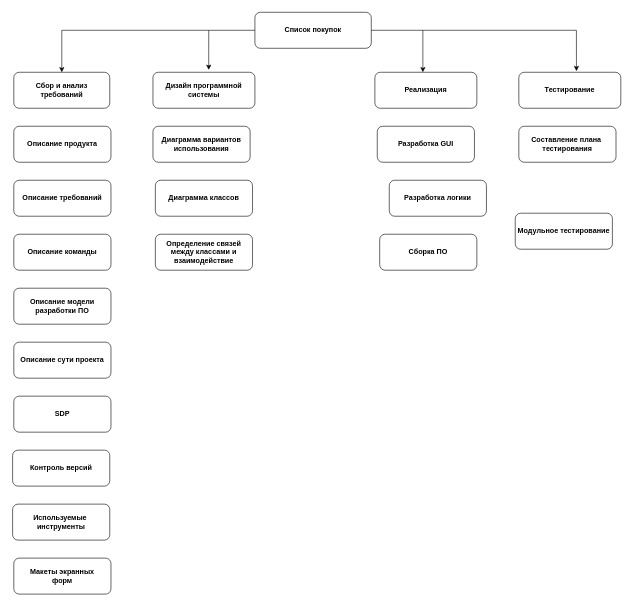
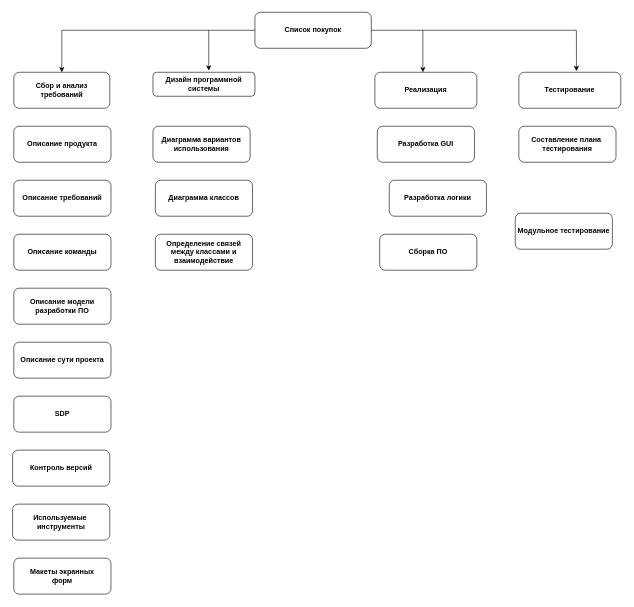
  <mxCell id="0" />
  <mxCell id="1" parent="0" />
  <mxCell id="2" value="&lt;b&gt;Список покупок&lt;/b&gt;" style="rounded=1;whiteSpace=wrap;html=1;" parent="1" vertex="1"><mxGeometry x="424" y="20" width="194" height="60" as="geometry" /></mxCell>
- <mxCell id="3" value="&lt;b&gt;Дизайн программной системы&lt;/b&gt;" style="rounded=1;whiteSpace=wrap;html=1;" parent="1" vertex="1"><mxGeometry x="254" y="120" width="170" height="60" as="geometry" /></mxCell>
+ <mxCell id="3" value="&lt;b&gt;Дизайн программной системы&lt;/b&gt;" style="rounded=1;whiteSpace=wrap;html=1;" parent="1" vertex="1"><mxGeometry x="254" y="120" width="170" height="40" as="geometry" /></mxCell>
  <mxCell id="4" value="&lt;b&gt;Сбор и анализ требований&lt;/b&gt;" style="rounded=1;whiteSpace=wrap;html=1;" parent="1" vertex="1"><mxGeometry x="22" y="120" width="160" height="60" as="geometry" /></mxCell>
  <mxCell id="5" value="&lt;b&gt;Тестирование&lt;/b&gt;" style="rounded=1;whiteSpace=wrap;html=1;" parent="1" vertex="1"><mxGeometry x="864" y="120" width="170" height="60" as="geometry" /></mxCell>
  <mxCell id="6" value="&lt;b&gt;Реализация&lt;/b&gt;" style="rounded=1;whiteSpace=wrap;html=1;" parent="1" vertex="1"><mxGeometry x="624" y="120" width="170" height="60" as="geometry" /></mxCell>
  <mxCell id="7" value="" style="endArrow=classic;html=1;rounded=0;exitX=0;exitY=0.5;exitDx=0;exitDy=0;exitPerimeter=0;entryX=0.5;entryY=0;entryDx=0;entryDy=0;" parent="1" source="2" target="4" edge="1"><mxGeometry width="50" height="50" relative="1" as="geometry"><mxPoint x="414" y="50" as="sourcePoint" /><mxPoint y="50" as="targetPoint" x="104" /><Array as="points"><mxPoint x="102" y="50" /></Array></mxGeometry></mxCell>
  <mxCell id="8" value="" style="endArrow=classic;html=1;rounded=0;entryX=0.547;entryY=-0.067;entryDx=0;entryDy=0;entryPerimeter=0;" parent="1" target="3" edge="1"><mxGeometry width="50" height="50" relative="1" as="geometry"><mxPoint x="347" y="50" as="sourcePoint" /><mxPoint x="144" y="60" as="targetPoint" /></mxGeometry></mxCell>
  <mxCell id="9" value="" style="endArrow=classic;html=1;rounded=0;exitX=1;exitY=0.5;exitDx=0;exitDy=0;entryX=0.565;entryY=-0.033;entryDx=0;entryDy=0;entryPerimeter=0;" parent="1" source="2" target="5" edge="1"><mxGeometry width="50" height="50" relative="1" as="geometry"><mxPoint x="674" y="310" as="sourcePoint" /><mxPoint x="724" y="260" as="targetPoint" /><Array as="points"><mxPoint x="960" y="50" /></Array></mxGeometry></mxCell>
  <mxCell id="10" value="" style="endArrow=classic;html=1;rounded=0;" parent="1" edge="1"><mxGeometry width="50" height="50" relative="1" as="geometry"><mxPoint x="704" y="50" as="sourcePoint" /><mxPoint x="704" y="120" as="targetPoint" /></mxGeometry></mxCell>
  <mxCell id="11" value="&lt;b&gt;Описание продукта&lt;/b&gt;" style="rounded=1;whiteSpace=wrap;html=1;" parent="1" vertex="1"><mxGeometry x="22" y="210" width="162" height="60" as="geometry" /></mxCell>
  <mxCell id="12" value="&lt;b&gt;Описание требований&lt;/b&gt;" style="rounded=1;whiteSpace=wrap;html=1;" parent="1" vertex="1"><mxGeometry x="22" y="300" width="162" height="60" as="geometry" /></mxCell>
  <mxCell id="13" value="&lt;b&gt;Описание команды&lt;/b&gt;" style="rounded=1;whiteSpace=wrap;html=1;" parent="1" vertex="1"><mxGeometry x="22" y="390" width="162" height="60" as="geometry" /></mxCell>
  <mxCell id="14" value="&lt;b&gt;Описание модели разработки ПО&lt;/b&gt;" style="rounded=1;whiteSpace=wrap;html=1;" parent="1" vertex="1"><mxGeometry x="22" y="480" width="162" height="60" as="geometry" /></mxCell>
  <mxCell id="15" value="&lt;b&gt;Описание сути проекта&lt;/b&gt;" style="rounded=1;whiteSpace=wrap;html=1;" parent="1" vertex="1"><mxGeometry x="22" y="570" width="162" height="60" as="geometry" /></mxCell>
  <mxCell id="16" value="&lt;b&gt;SDP&lt;/b&gt;" style="rounded=1;whiteSpace=wrap;html=1;" parent="1" vertex="1"><mxGeometry x="22" y="660" width="162" height="60" as="geometry" /></mxCell>
  <mxCell id="17" value="&lt;b&gt;Контроль версий&lt;/b&gt;" style="rounded=1;whiteSpace=wrap;html=1;" parent="1" vertex="1"><mxGeometry x="20" y="750" width="162" height="60" as="geometry" /></mxCell>
  <mxCell id="18" value="&lt;b&gt;Используемые&amp;nbsp;&lt;/b&gt;&lt;div&gt;&lt;b&gt;инструменты&lt;/b&gt;&lt;/div&gt;" style="rounded=1;whiteSpace=wrap;html=1;" parent="1" vertex="1"><mxGeometry x="20" y="840" width="162" height="60" as="geometry" /></mxCell>
  <mxCell id="19" value="&lt;b&gt;Макеты экранных&lt;/b&gt;&lt;div&gt;&lt;b&gt;форм&lt;/b&gt;&lt;/div&gt;" style="rounded=1;whiteSpace=wrap;html=1;" parent="1" vertex="1"><mxGeometry x="22" y="930" width="162" height="60" as="geometry" /></mxCell>
  <mxCell id="20" value="&lt;b&gt;Диаграмма вариантов&lt;/b&gt;&lt;div&gt;&lt;b&gt;использования&lt;/b&gt;&lt;/div&gt;" style="rounded=1;whiteSpace=wrap;html=1;" parent="1" vertex="1"><mxGeometry x="254" y="210" width="162" height="60" as="geometry" /></mxCell>
  <mxCell id="21" value="&lt;b&gt;Диаграмма классов&lt;/b&gt;" style="rounded=1;whiteSpace=wrap;html=1;" parent="1" vertex="1"><mxGeometry x="258" y="300" width="162" height="60" as="geometry" /></mxCell>
  <mxCell id="22" value="&lt;b&gt;Определение связей между классами и взаимодействие&lt;/b&gt;" style="rounded=1;whiteSpace=wrap;html=1;" parent="1" vertex="1"><mxGeometry x="258" y="390" width="162" height="60" as="geometry" /></mxCell>
  <mxCell id="23" value="&lt;b&gt;Разработка GUI&lt;/b&gt;" style="rounded=1;whiteSpace=wrap;html=1;" parent="1" vertex="1"><mxGeometry x="628" y="210" width="162" height="60" as="geometry" /></mxCell>
  <mxCell id="24" value="&lt;b&gt;Разработка логики&lt;/b&gt;" style="rounded=1;whiteSpace=wrap;html=1;" parent="1" vertex="1"><mxGeometry x="648" y="300" width="162" height="60" as="geometry" /></mxCell>
  <mxCell id="25" value="&lt;b&gt;Сборка ПО&lt;/b&gt;" style="rounded=1;whiteSpace=wrap;html=1;" parent="1" vertex="1"><mxGeometry x="632" y="390" width="162" height="60" as="geometry" /></mxCell>
  <mxCell id="26" value="&lt;b&gt;Составление плана&amp;nbsp;&lt;/b&gt;&lt;div&gt;&lt;b&gt;тестирования&lt;/b&gt;&lt;/div&gt;" style="rounded=1;whiteSpace=wrap;html=1;" parent="1" vertex="1"><mxGeometry x="864" y="210" width="162" height="60" as="geometry" /></mxCell>
  <mxCell id="27" value="&lt;b&gt;Модульное тестирование&lt;/b&gt;" style="rounded=1;whiteSpace=wrap;html=1;" parent="1" vertex="1"><mxGeometry x="858" y="355" width="162" height="60" as="geometry" /></mxCell>
